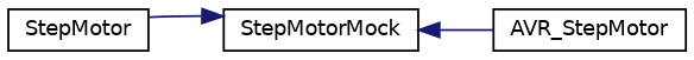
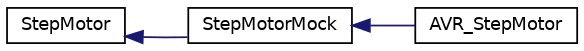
  digraph {
    rankdir=LR
    node [color=black fillcolor=white fontname=Helvetica fontsize=10 shape=record style=filled]
    edge [color=midnightblue dir=back fontname=Helvetica fontsize=10 labelfontname=Helvetica labelfontsize=10 style=solid]
    n1 [height=0.2 label=StepMotor width=0.4]
    n2 [height=0.2 label=StepMotorMock width=0.4]
    n3 [height=0.2 label=AVR_StepMotor width=0.4]
-   n2 -> n1
+   n1 -> n2
    n2 -> n3
  }
